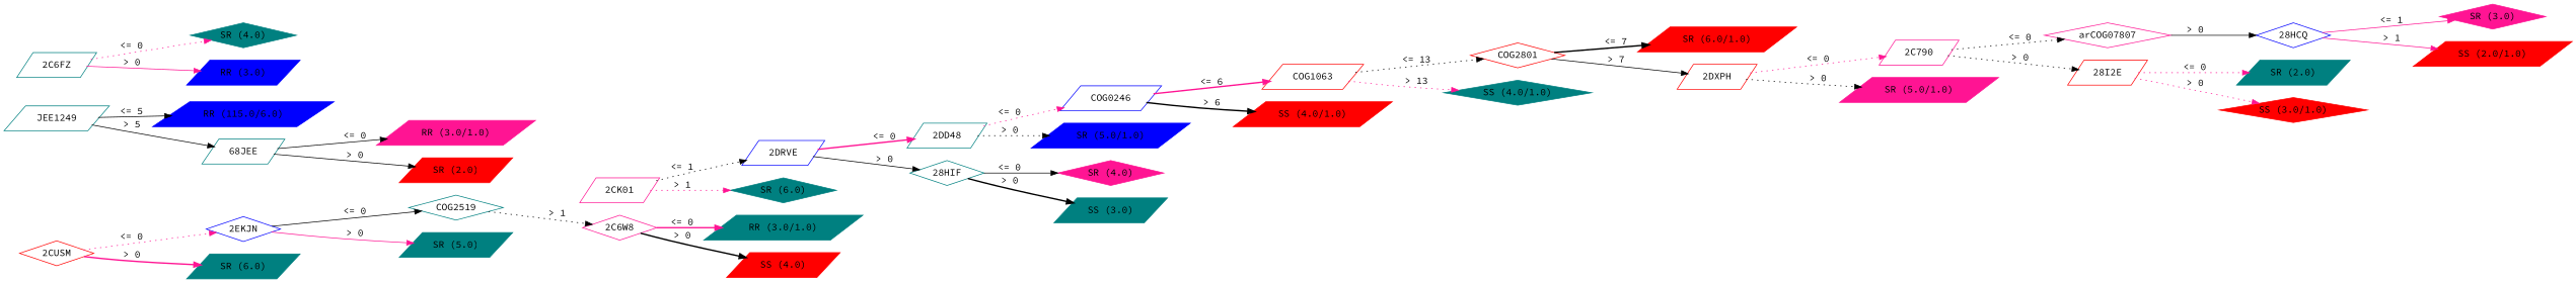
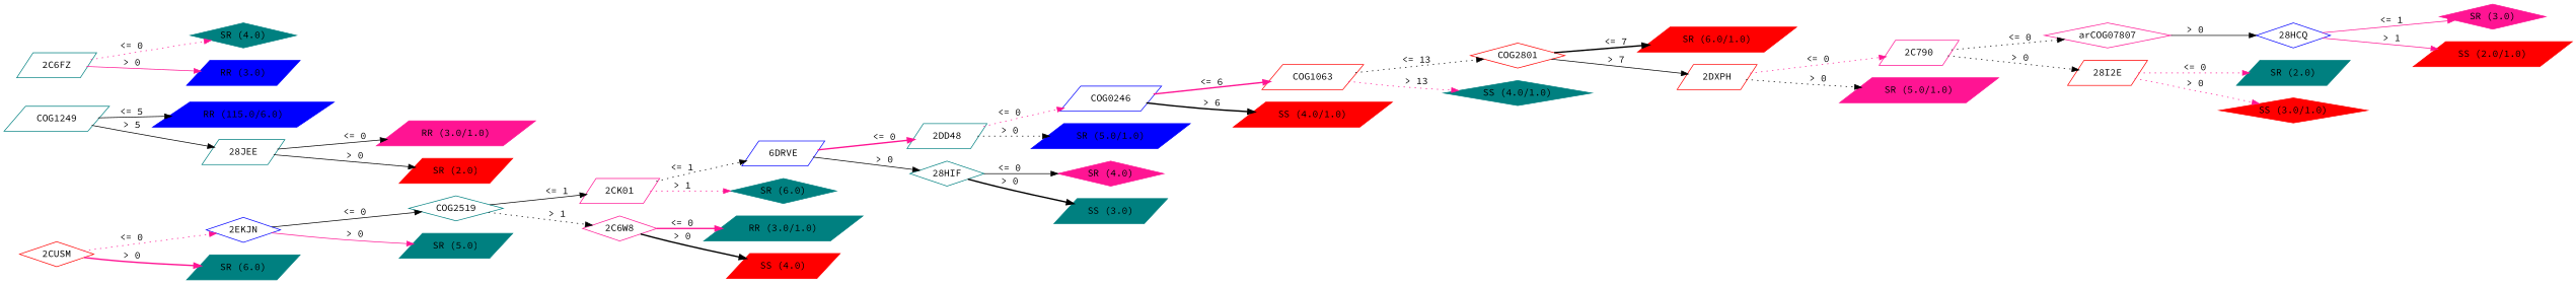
  digraph {
    fontname="Source Code Pro"
    rankdir=LR
    node [color=teal fontname="Source Code Pro" shape=parallelogram style=filled]
    edge [color=black fontname="Source Code Pro" style=dotted]
    n1 [color=red label="2CUSM" shape=diamond style=""]
    n2 [color=blue label="2EKJN" shape=diamond style=""]
    n3 [label="SR (6.0)"]
    n4 [label=COG2519 shape=diamond style=""]
    n5 [label="SR (5.0)"]
    n6 [color=deeppink label="2CK01" style=""]
    n7 [color=deeppink label="2C6W8" shape=diamond style=""]
-   n8 [color=blue label="2DRVE" style=""]
+   n8 [color=blue label="6DRVE" style=""]
    n9 [label="SR (6.0)" shape=diamond]
    n10 [label="RR (3.0/1.0)"]
    n11 [color=red label="SS (4.0)"]
    n12 [label="2DD48" style=""]
    n13 [label="28HIF" shape=diamond style=""]
    n14 [color=blue label=COG0246 style=""]
    n15 [color=blue label="SR (5.0/1.0)"]
    n16 [color=deeppink label="SR (4.0)" shape=diamond]
    n17 [label="SS (3.0)"]
    n18 [color=red label=COG1063 style=""]
    n19 [color=red label="SS (4.0/1.0)"]
    n20 [color=red label=COG2801 shape=diamond style=""]
    n21 [label="SS (4.0/1.0)" shape=diamond]
    n22 [color=red label="SR (6.0/1.0)"]
    n23 [color=red label="2DXPH" style=""]
    n24 [color=deeppink label="2C790" style=""]
    n25 [color=deeppink label="SR (5.0/1.0)"]
    n26 [color=deeppink label=arCOG07807 shape=diamond style=""]
    n27 [color=red label="28I2E" style=""]
    n28 [color=blue label="28HCQ" shape=diamond style=""]
    n29 [label="SR (2.0)"]
    n30 [color=red label="SS (3.0/1.0)" shape=diamond]
    n31 [color=deeppink label="SR (3.0)" shape=diamond]
    n32 [color=red label="SS (2.0/1.0)"]
-   n33 [label=JEE1249 style=""]
+   n33 [label=COG1249 style=""]
    n34 [color=blue label="RR (115.0/6.0)"]
-   n35 [label="68JEE" style=""]
+   n35 [label="28JEE" style=""]
    n36 [label="2C6FZ" style=""]
    n37 [label="SR (4.0)" shape=diamond]
    n38 [color=blue label="RR (3.0)"]
    n39 [color=deeppink label="RR (3.0/1.0)"]
    n40 [color=red label="SR (2.0)"]
    n1 -> n2 [color=deeppink label="<= 0"]
    n1 -> n3 [color=deeppink label="> 0" style=bold]
    n2 -> n4 [label="<= 0" style=solid]
    n2 -> n5 [color=deeppink label="> 0" style=solid]
+   n4 -> n6 [label="<= 1" style=solid]
    n4 -> n7 [label="> 1"]
    n6 -> n8 [label="<= 1"]
    n6 -> n9 [color=deeppink label="> 1"]
    n7 -> n10 [color=deeppink label="<= 0" style=bold]
    n7 -> n11 [label="> 0" style=bold]
    n8 -> n12 [color=deeppink label="<= 0" style=bold]
    n8 -> n13 [label="> 0" style=solid]
    n12 -> n14 [color=deeppink label="<= 0"]
    n12 -> n15 [label="> 0"]
    n13 -> n16 [label="<= 0" style=solid]
    n13 -> n17 [label="> 0" style=bold]
    n14 -> n18 [color=deeppink label="<= 6" style=bold]
    n14 -> n19 [label="> 6" style=bold]
    n18 -> n20 [label="<= 13"]
    n18 -> n21 [color=deeppink label="> 13"]
    n20 -> n22 [label="<= 7" style=bold]
    n20 -> n23 [label="> 7" style=solid]
    n23 -> n24 [color=deeppink label="<= 0"]
    n23 -> n25 [label="> 0"]
    n24 -> n26 [label="<= 0"]
    n24 -> n27 [label="> 0"]
    n26 -> n28 [label="> 0" style=solid]
    n27 -> n29 [color=deeppink label="<= 0"]
    n27 -> n30 [color=deeppink label="> 0"]
    n28 -> n31 [color=deeppink label="<= 1" style=solid]
    n28 -> n32 [color=deeppink label="> 1" style=solid]
    n33 -> n34 [label="<= 5" style=solid]
    n33 -> n35 [label="> 5" style=solid]
    n35 -> n39 [label="<= 0" style=solid]
    n35 -> n40 [label="> 0" style=solid]
    n36 -> n37 [color=deeppink label="<= 0"]
    n36 -> n38 [color=deeppink label="> 0" style=solid]
  }
